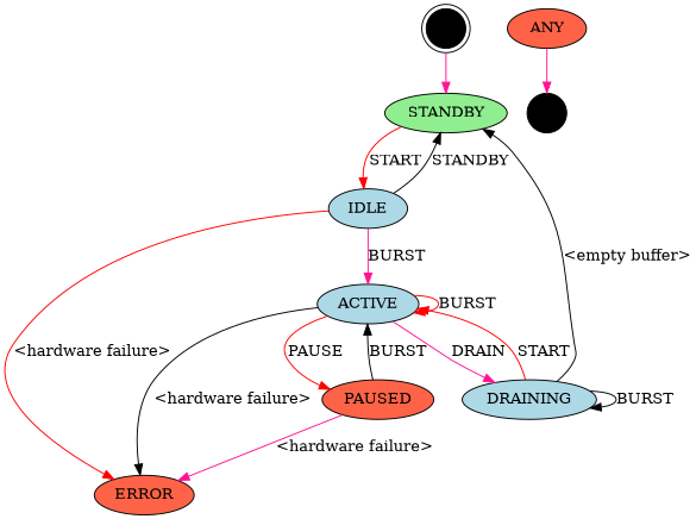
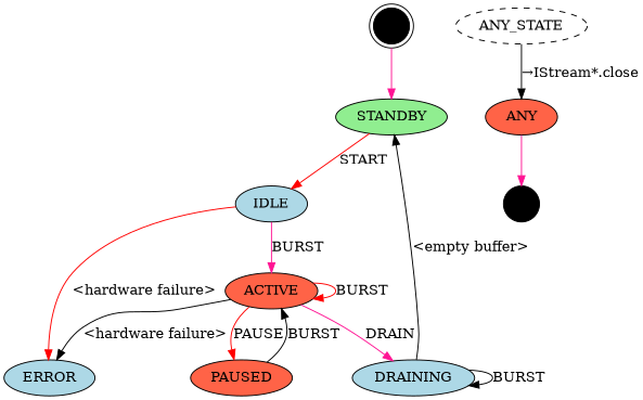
  digraph {
    node [fillcolor=tomato shape=oval style=filled]
    edge [color=black]
    I [fillcolor=black shape=doublecircle width=0.5]
    STANDBY [fillcolor=lightgreen width=1]
    IDLE [fillcolor=lightblue width=1]
    F [fillcolor=black shape=point width=0.5]
-   ERROR [width=1]
-   ACTIVE [fillcolor=lightblue width=1]
+   ERROR [fillcolor=lightblue width=1]
+   ACTIVE [width=1]
    n7 [label=ANY width=1]
+   ANY_STATE [style=dashed width=1]
    PAUSED [width=1]
    DRAINING [fillcolor=lightblue width=1]
    I -> STANDBY [color=deeppink]
    STANDBY -> IDLE [color=red label=START]
-   IDLE -> STANDBY [label=STANDBY]
    IDLE -> ERROR [color=red label="<hardware failure>"]
    IDLE -> ACTIVE [color=deeppink label=BURST]
    ACTIVE -> ERROR [label="<hardware failure>"]
    ACTIVE -> ACTIVE [color=red label=BURST]
    ACTIVE -> PAUSED [color=red label=PAUSE]
    ACTIVE -> DRAINING [color=deeppink label=DRAIN]
    n7 -> F [color=deeppink]
-   PAUSED -> ERROR [color=deeppink label="<hardware failure>"]
+   ANY_STATE -> n7 [label="→IStream*.close"]
    PAUSED -> ACTIVE [label=BURST]
    DRAINING -> STANDBY [label="<empty buffer>"]
-   DRAINING -> ACTIVE [color=red label=START]
    DRAINING -> DRAINING [label=BURST]
  }
